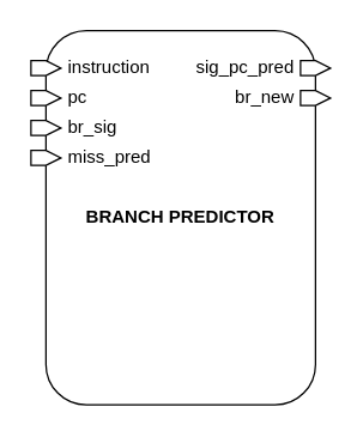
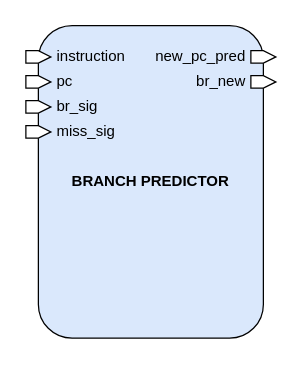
  <mxCell id="0" />
  <mxCell id="1" parent="0" />
- <mxCell id="2" value="&lt;b&gt;BRANCH PREDICTOR&lt;/b&gt;" style="rounded=1;whiteSpace=wrap;html=1;container=0;" vertex="1" parent="1"><mxGeometry x="30" y="20" width="180" height="250" as="geometry" /></mxCell>
+ <mxCell id="2" value="&lt;b&gt;BRANCH PREDICTOR&lt;/b&gt;" style="rounded=1;whiteSpace=wrap;html=1;container=0;fillColor=#dae8fc;" vertex="1" parent="1"><mxGeometry x="30" y="20" width="180" height="250" as="geometry" /></mxCell>
  <mxCell id="3" value="instruction" style="html=1;shadow=0;dashed=0;align=left;verticalAlign=middle;shape=mxgraph.arrows2.arrow;dy=0;dx=10;notch=0;labelPosition=right;verticalLabelPosition=middle;spacing=5;movable=1;resizable=1;rotatable=1;deletable=1;editable=1;locked=0;connectable=1;container=0;" vertex="1" parent="1"><mxGeometry x="20" y="40" width="20" height="10" as="geometry" /></mxCell>
  <mxCell id="4" value="&lt;div&gt;pc&lt;/div&gt;" style="html=1;shadow=0;dashed=0;align=left;verticalAlign=middle;shape=mxgraph.arrows2.arrow;dy=0;dx=10;notch=0;labelPosition=right;verticalLabelPosition=middle;spacing=5;movable=1;resizable=1;rotatable=1;deletable=1;editable=1;locked=0;connectable=1;container=0;" vertex="1" parent="1"><mxGeometry x="20" y="60" width="20" height="10" as="geometry" /></mxCell>
  <mxCell id="5" value="br_sig" style="html=1;shadow=0;dashed=0;align=left;verticalAlign=middle;shape=mxgraph.arrows2.arrow;dy=0;dx=10;notch=0;labelPosition=right;verticalLabelPosition=middle;spacing=5;movable=1;resizable=1;rotatable=1;deletable=1;editable=1;locked=0;connectable=1;container=0;" vertex="1" parent="1"><mxGeometry x="20" y="80" width="20" height="10" as="geometry" /></mxCell>
- <mxCell id="6" value="miss_pred" style="html=1;shadow=0;dashed=0;align=left;verticalAlign=middle;shape=mxgraph.arrows2.arrow;dy=0;dx=10;notch=0;labelPosition=right;verticalLabelPosition=middle;spacing=5;movable=1;resizable=1;rotatable=1;deletable=1;editable=1;locked=0;connectable=1;container=0;" vertex="1" parent="1"><mxGeometry x="20" y="100" width="20" height="10" as="geometry" /></mxCell>
+ <mxCell id="6" value="miss_sig" style="html=1;shadow=0;dashed=0;align=left;verticalAlign=middle;shape=mxgraph.arrows2.arrow;dy=0;dx=10;notch=0;labelPosition=right;verticalLabelPosition=middle;spacing=5;movable=1;resizable=1;rotatable=1;deletable=1;editable=1;locked=0;connectable=1;container=0;" vertex="1" parent="1"><mxGeometry x="20" y="100" width="20" height="10" as="geometry" /></mxCell>
  <mxCell id="7" value="br_new" style="html=1;shadow=0;dashed=0;align=right;verticalAlign=middle;shape=mxgraph.arrows2.arrow;dy=0;dx=10;notch=0;labelPosition=left;verticalLabelPosition=middle;spacing=5;movable=1;resizable=1;rotatable=1;deletable=1;editable=1;locked=0;connectable=1;container=0;" vertex="1" parent="1"><mxGeometry x="200" y="60" width="20" height="10" as="geometry" /></mxCell>
- <mxCell id="8" value="sig_pc_pred" style="html=1;shadow=0;dashed=0;align=right;verticalAlign=middle;shape=mxgraph.arrows2.arrow;dy=0;dx=10;notch=0;labelPosition=left;verticalLabelPosition=middle;spacing=5;movable=1;resizable=1;rotatable=1;deletable=1;editable=1;locked=0;connectable=1;container=0;" vertex="1" parent="1"><mxGeometry x="200" y="40" width="20" height="10" as="geometry" /></mxCell>
+ <mxCell id="8" value="new_pc_pred" style="html=1;shadow=0;dashed=0;align=right;verticalAlign=middle;shape=mxgraph.arrows2.arrow;dy=0;dx=10;notch=0;labelPosition=left;verticalLabelPosition=middle;spacing=5;movable=1;resizable=1;rotatable=1;deletable=1;editable=1;locked=0;connectable=1;container=0;" vertex="1" parent="1"><mxGeometry x="200" y="40" width="20" height="10" as="geometry" /></mxCell>
